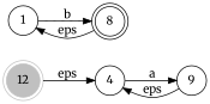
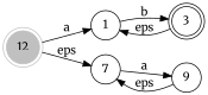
  digraph {
    fontname=Merriweather
    rankdir=LR
    node [fontname=Merriweather shape=circle]
    edge [fontname=Merriweather]
    12 [color=gray shape=doublecircle style=filled]
    1
-   7 [label=4]
-   3 [shape=doublecircle label=8]
+   7
+   3 [shape=doublecircle]
    9
+   12 -> 1 [label=a]
    12 -> 7 [label=eps]
    1 -> 3 [label=b]
    7 -> 9 [label=a]
    3 -> 1 [label=eps]
    9 -> 7 [label=eps]
  }
